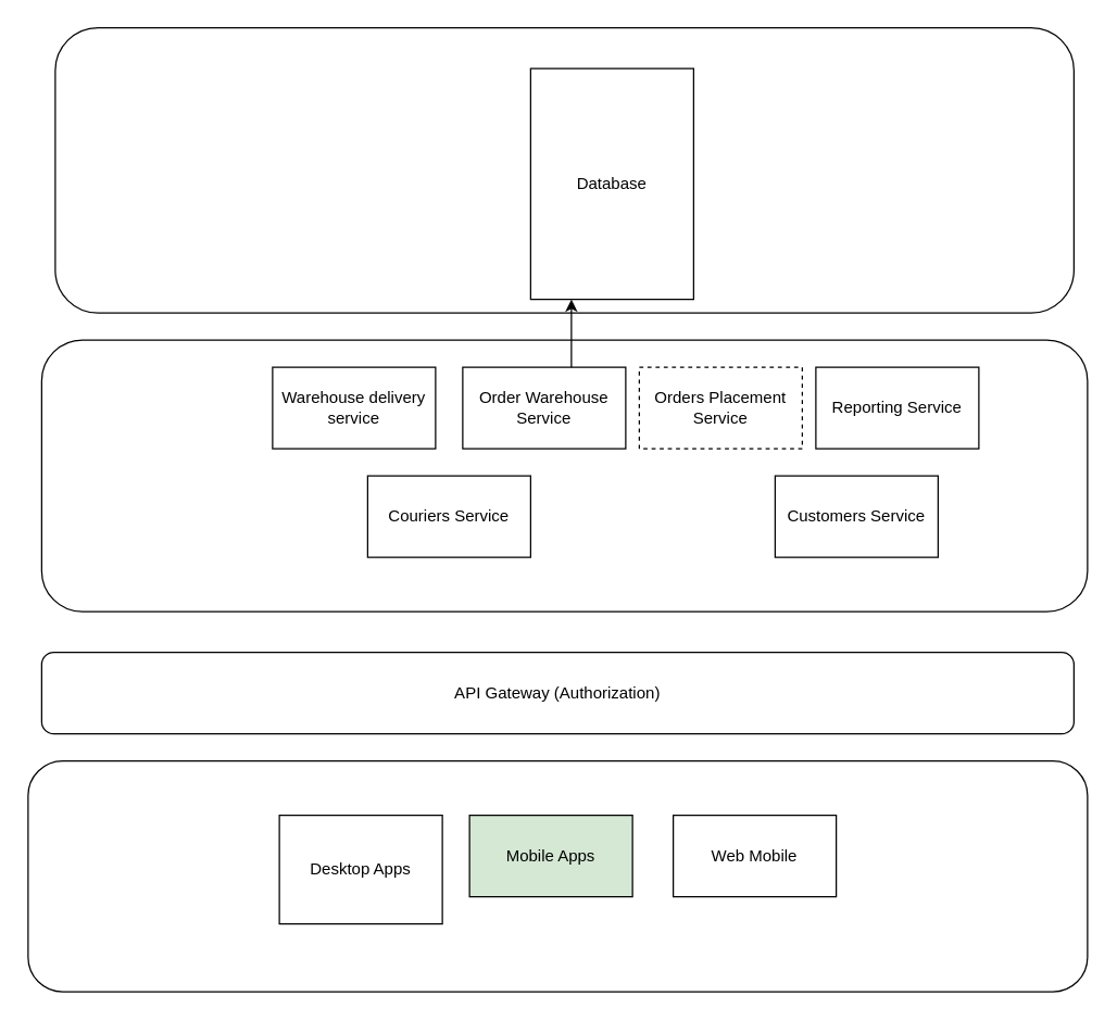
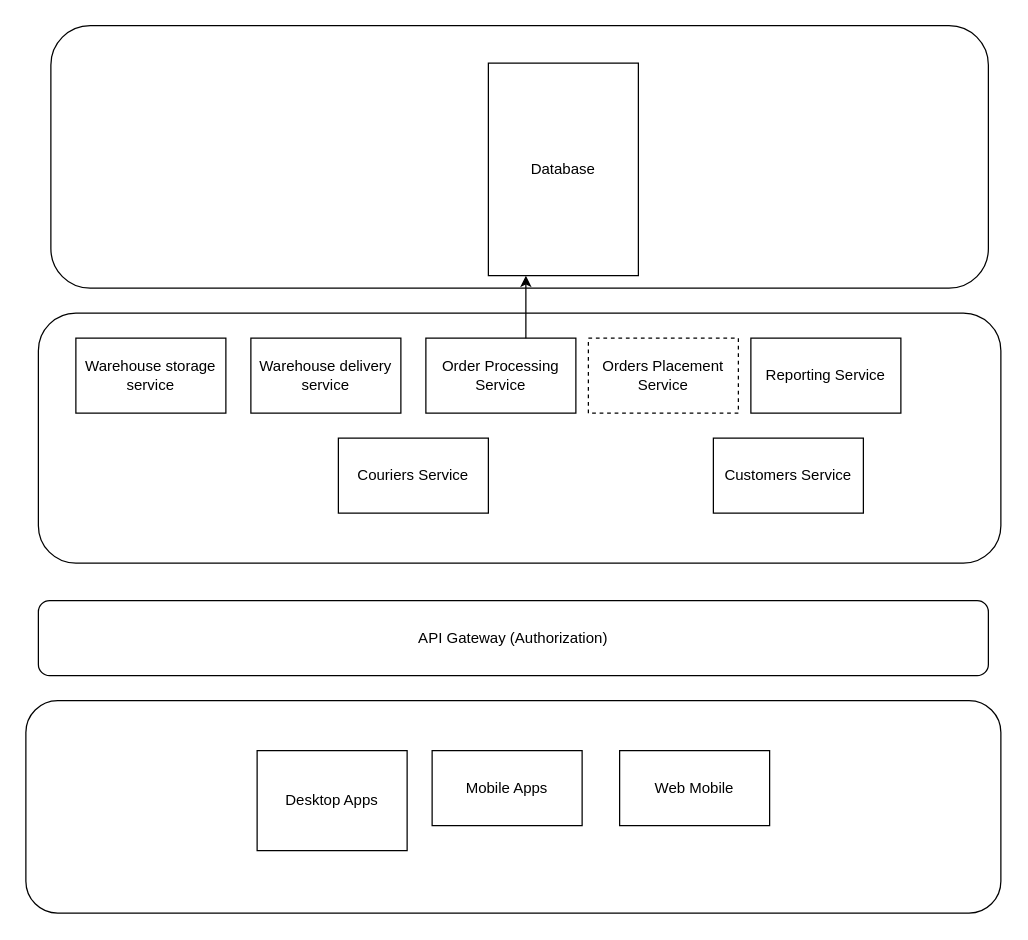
  <mxCell id="0" />
  <mxCell id="1" parent="0" />
  <mxCell id="2" value="Database" style="rounded=0;whiteSpace=wrap;html=1;" vertex="1" parent="1"><mxGeometry x="390" y="50" width="120" height="170" as="geometry" /></mxCell>
+ <mxCell id="3" value="Warehouse storage service" style="rounded=0;whiteSpace=wrap;html=1;" vertex="1" parent="1"><mxGeometry x="60" y="270" width="120" height="60" as="geometry" /></mxCell>
  <mxCell id="4" value="Warehouse delivery service" style="rounded=0;whiteSpace=wrap;html=1;" vertex="1" parent="1"><mxGeometry x="200" y="270" width="120" height="60" as="geometry" /></mxCell>
- <mxCell id="5" value="Order Warehouse Service" style="rounded=0;whiteSpace=wrap;html=1;" vertex="1" parent="1"><mxGeometry x="340" y="270" width="120" height="60" as="geometry" /></mxCell>
+ <mxCell id="5" value="Order Processing Service" style="rounded=0;whiteSpace=wrap;html=1;" vertex="1" parent="1"><mxGeometry x="340" y="270" width="120" height="60" as="geometry" /></mxCell>
  <mxCell id="6" value="Orders Placement Service" style="rounded=0;whiteSpace=wrap;html=1;dashed=1;" vertex="1" parent="1"><mxGeometry x="470" y="270" width="120" height="60" as="geometry" /></mxCell>
  <mxCell id="7" value="Reporting Service" style="rounded=0;whiteSpace=wrap;html=1;" vertex="1" parent="1"><mxGeometry x="600" y="270" width="120" height="60" as="geometry" /></mxCell>
  <mxCell id="8" value="Couriers Service" style="rounded=0;whiteSpace=wrap;html=1;" vertex="1" parent="1"><mxGeometry x="270" y="350" width="120" height="60" as="geometry" /></mxCell>
  <mxCell id="9" value="Customers Service" style="rounded=0;whiteSpace=wrap;html=1;" vertex="1" parent="1"><mxGeometry x="570" y="350" width="120" height="60" as="geometry" /></mxCell>
  <mxCell id="10" value="" style="endArrow=classic;html=1;rounded=0;entryX=0.25;entryY=1;entryDx=0;entryDy=0;" edge="1" parent="1" target="2"><mxGeometry width="50" height="50" relative="1" as="geometry"><mxPoint x="420" y="270" as="sourcePoint" /><mxPoint x="460" y="250" as="targetPoint" /></mxGeometry></mxCell>
  <mxCell id="11" value="" style="rounded=1;whiteSpace=wrap;html=1;fillColor=none;" vertex="1" parent="1"><mxGeometry x="30" y="250" width="770" height="200" as="geometry" /></mxCell>
  <mxCell id="12" value="" style="rounded=1;whiteSpace=wrap;html=1;fillColor=none;" vertex="1" parent="1"><mxGeometry x="40" y="20" width="750" height="210" as="geometry" /></mxCell>
  <mxCell id="13" value="a" style="rounded=1;whiteSpace=wrap;html=1;fillColor=none;" vertex="1" parent="1"><mxGeometry x="20" y="560" width="780" height="170" as="geometry" /></mxCell>
  <mxCell id="14" value="Desktop Apps" style="rounded=0;whiteSpace=wrap;html=1;" vertex="1" parent="1"><mxGeometry x="205" y="600" width="120" height="80" as="geometry" /></mxCell>
- <mxCell id="15" value="Mobile Apps" style="rounded=0;whiteSpace=wrap;html=1;fillColor=#d5e8d4;" vertex="1" parent="1"><mxGeometry x="345" y="600" width="120" height="60" as="geometry" /></mxCell>
+ <mxCell id="15" value="Mobile Apps" style="rounded=0;whiteSpace=wrap;html=1;" vertex="1" parent="1"><mxGeometry x="345" y="600" width="120" height="60" as="geometry" /></mxCell>
  <mxCell id="16" value="Web Mobile" style="rounded=0;whiteSpace=wrap;html=1;" vertex="1" parent="1"><mxGeometry x="495" y="600" width="120" height="60" as="geometry" /></mxCell>
  <mxCell id="17" value="API Gateway (Authorization)" style="rounded=1;whiteSpace=wrap;html=1;" vertex="1" parent="1"><mxGeometry x="30" y="480" width="760" height="60" as="geometry" /></mxCell>
